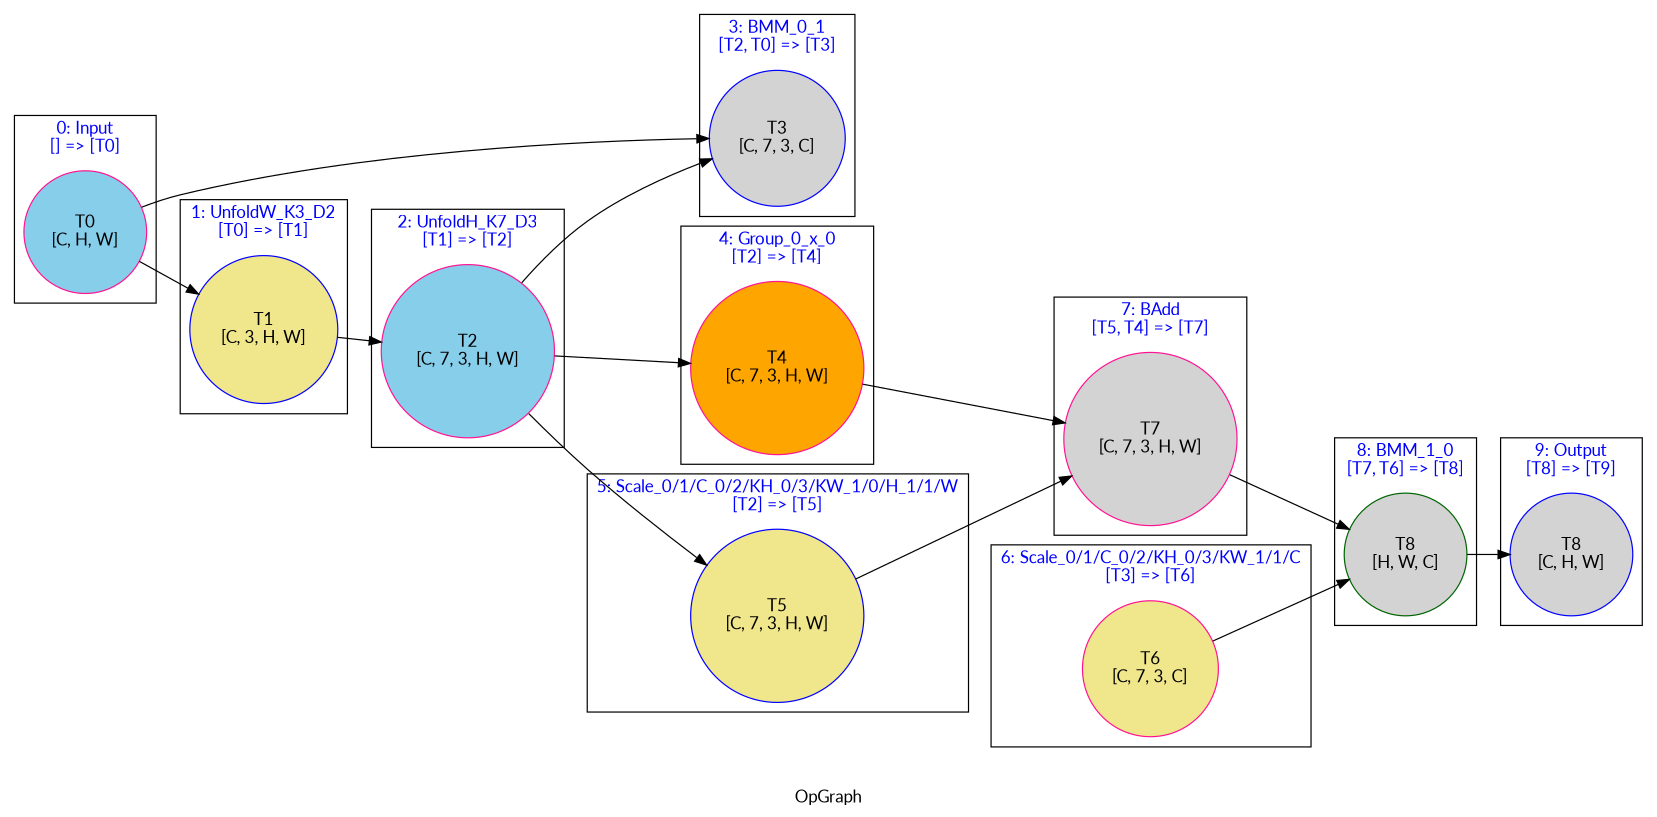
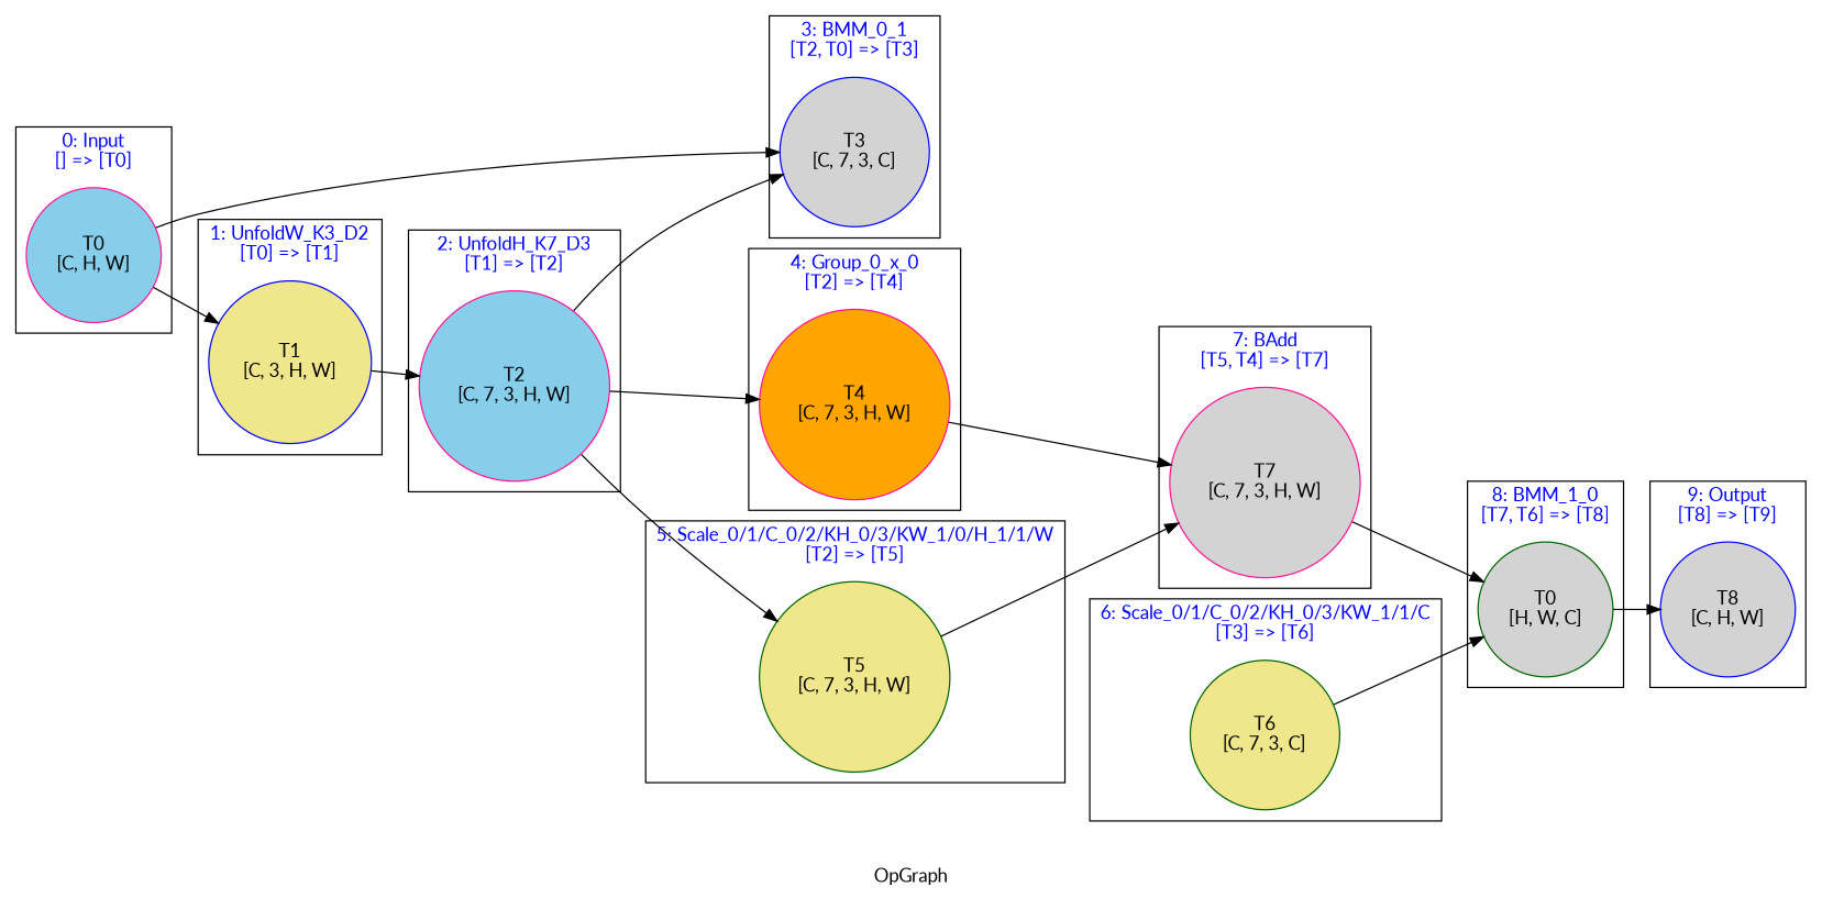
  digraph {
    fontname=Lato
    label=OpGraph
    rankdir=LR
    node [color=deeppink fillcolor=lightgrey fontname=Lato shape=circle style=filled]
    edge [fontname=Lato]
    n1 [fillcolor=skyblue label="T0\n[C, H, W]"]
    n2 [color=blue fillcolor=khaki label="T1\n[C, 3, H, W]"]
    n3 [fillcolor=skyblue label="T2\n[C, 7, 3, H, W]"]
    n4 [color=blue label="T3\n[C, 7, 3, C]"]
    n5 [fillcolor=orange label="T4\n[C, 7, 3, H, W]"]
-   n6 [color=blue fillcolor=khaki label="T5\n[C, 7, 3, H, W]"]
-   n7 [fillcolor=khaki label="T6\n[C, 7, 3, C]"]
+   n6 [color=darkgreen fillcolor=khaki label="T5\n[C, 7, 3, H, W]"]
+   n7 [color=darkgreen fillcolor=khaki label="T6\n[C, 7, 3, C]"]
    n8 [label="T7\n[C, 7, 3, H, W]"]
-   n9 [color=darkgreen label="T8\n[H, W, C]"]
+   n9 [color=darkgreen label="T0\n[H, W, C]"]
    n10 [color=blue label="T8\n[C, H, W]"]
    subgraph sub_1 {
      n1
      n2
      n3
      n4
      n5
      n6
      n7
      n8
      n9
      n10
    }
    subgraph cluster_2 {
      fontcolor=blue
      label="0: Input\n[] => [T0]"
      n1
    }
    subgraph cluster_3 {
      fontcolor=blue
      label="1: UnfoldW_K3_D2\n[T0] => [T1]"
      n2
    }
    subgraph cluster_4 {
      fontcolor=blue
      label="2: UnfoldH_K7_D3\n[T1] => [T2]"
      n3
    }
    subgraph cluster_5 {
      fontcolor=blue
      label="3: BMM_0_1\n[T2, T0] => [T3]"
      n4
    }
    subgraph cluster_6 {
      fontcolor=blue
      label="4: Group_0_x_0\n[T2] => [T4]"
      n5
    }
    subgraph cluster_7 {
      fontcolor=blue
      label="5: Scale_0/1/C_0/2/KH_0/3/KW_1/0/H_1/1/W\n[T2] => [T5]"
      n6
    }
    subgraph cluster_8 {
      fontcolor=blue
      label="6: Scale_0/1/C_0/2/KH_0/3/KW_1/1/C\n[T3] => [T6]"
      n7
    }
    subgraph cluster_9 {
      fontcolor=blue
      label="7: BAdd\n[T5, T4] => [T7]"
      n8
    }
    subgraph cluster_10 {
      fontcolor=blue
      label="8: BMM_1_0\n[T7, T6] => [T8]"
      n9
    }
    subgraph cluster_11 {
      fontcolor=blue
      label="9: Output\n[T8] => [T9]"
      n10
    }
    n1 -> n2
    n1 -> n4
    n2 -> n3
    n3 -> n4
    n3 -> n5
    n3 -> n6
    n5 -> n8
    n6 -> n8
    n7 -> n9
    n8 -> n9
    n9 -> n10
  }
